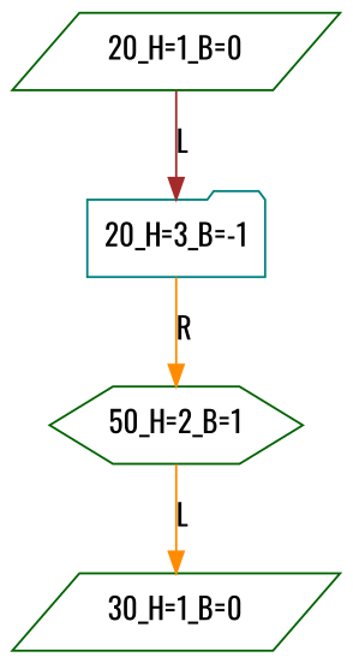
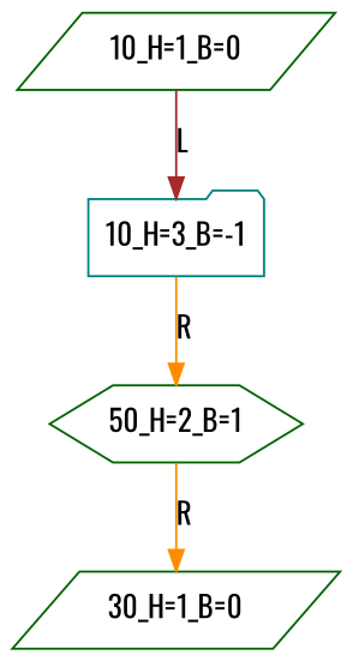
  digraph {
    fontname=Oswald
    node [color=darkgreen fontname=Oswald shape=parallelogram]
    edge [color=darkorange fontname=Oswald]
-   "20_H=3_B=-1" [color=teal shape=folder]
+   "20_H=3_B=-1" [color=teal shape=folder label="10_H=3_B=-1"]
    "50_H=2_B=1" [shape=hexagon]
-   "10_H=1_B=0" [label="20_H=1_B=0"]
+   "10_H=1_B=0"
    "30_H=1_B=0"
    "20_H=3_B=-1" -> "50_H=2_B=1" [label=R]
-   "50_H=2_B=1" -> "30_H=1_B=0" [label=L]
+   "50_H=2_B=1" -> "30_H=1_B=0" [label=R]
    "10_H=1_B=0" -> "20_H=3_B=-1" [color=brown label=L]
  }
